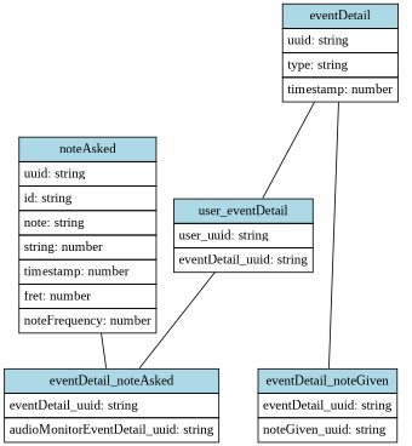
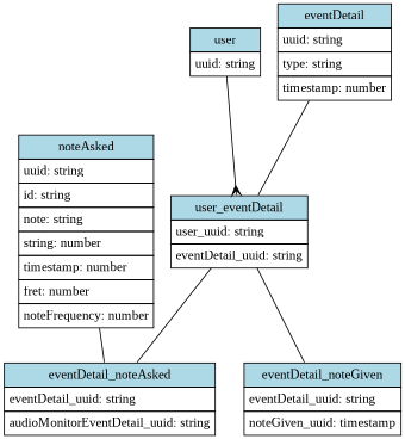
  digraph {
    fontname="Liberation Serif"
    splines=true
    node [fontname="Liberation Serif" margin=0 shape=none]
    edge [arrowhead=none arrowtail=none dir=both fontname="Liberation Serif"]
+   n1 [label=< 	      <table border="0" cellborder="1" cellspacing="0" cellpadding="4"> 	      <tr><td bgcolor="lightblue">user</td></tr> 	      <tr><td align="left">uuid: string</td></tr> 	      </table> 	      >]
    n2 [label=< 			 <table border="0" cellborder="1" cellspacing="0" cellpadding="4"> 			 <tr><td bgcolor="lightblue">user_eventDetail</td></tr> 			 <tr><td align="left">user_uuid: string</td></tr> 			 <tr><td align="left">eventDetail_uuid: string</td></tr> 			 </table> 			 >]
    n3 [label=< 	      <table border="0" cellborder="1" cellspacing="0" cellpadding="4"> 	      <tr><td bgcolor="lightblue">eventDetail_noteAsked</td></tr> 	      <tr><td align="left">eventDetail_uuid: string</td></tr> 	      <tr><td align="left">audioMonitorEventDetail_uuid: string</td></tr> 	      </table> 	      >]
    n4 [label=< 	      <table border="0" cellborder="1" cellspacing="0" cellpadding="4"> 	      <tr><td bgcolor="lightblue">eventDetail</td></tr> 	      <tr><td align="left">uuid: string</td></tr> 	      <tr><td align="left">type: string</td></tr> 	      <tr><td align="left">timestamp: number</td></tr> 	      </table> 	      >]
-   n5 [label=< 	      <table border="0" cellborder="1" cellspacing="0" cellpadding="4"> 	      <tr><td bgcolor="lightblue">eventDetail_noteGiven</td></tr> 	      <tr><td align="left">eventDetail_uuid: string</td></tr> 	      <tr><td align="left">noteGiven_uuid: string</td></tr> 	      </table> 	      >]
+   n5 [label=< 	      <table border="0" cellborder="1" cellspacing="0" cellpadding="4"> 	      <tr><td bgcolor="lightblue">eventDetail_noteGiven</td></tr> 	      <tr><td align="left">eventDetail_uuid: string</td></tr> 	      <tr><td align="left">noteGiven_uuid: timestamp</td></tr> 	      </table> 	      >]
    n6 [label=< 	      <table border="0" cellborder="1" cellspacing="0" cellpadding="4"> 	      <tr><td bgcolor="lightblue">noteAsked</td></tr> 	      <tr><td align="left">uuid: string</td></tr> 	      <tr><td align="left">id: string</td></tr> 	      <tr><td align="left">note: string</td></tr> 	      <tr><td align="left">string: number</td></tr> 	      <tr><td align="left">timestamp: number</td></tr> 	      <tr><td align="left">fret: number</td></tr> 	      <tr><td align="left">noteFrequency: number</td></tr> 	      </table> 	      >]
+   n1 -> n2 [arrowhead=crow]
    n2 -> n3
    n4 -> n2
-   n4 -> n5
+   n2 -> n5
    n6 -> n3
  }
